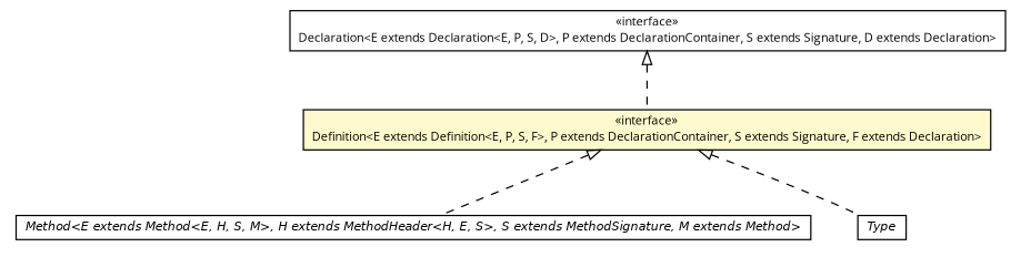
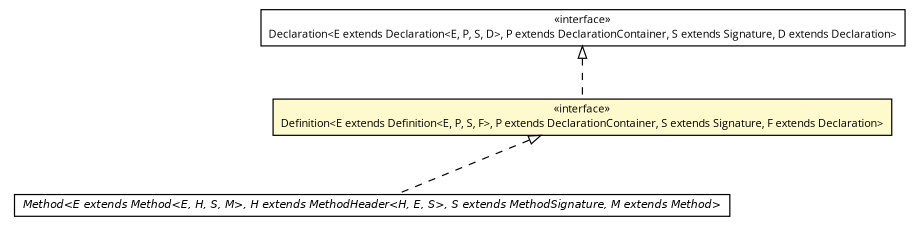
  digraph {
    nodesep=0.25
    ranksep=0.5
    fontname="Open Sans"
    node [fontcolor=black fontname="Open Sans" fontsize=9.0 shape=plaintext]
    edge [arrowtail=empty dir=back fontname="Open Sans" fontsize=10 headport=p labelfontname=Helvetica labelfontsize=10 style=dashed tailport=p]
    n1 [label=<<table title="chameleon.core.declaration.Definition" border="0" cellborder="1" cellspacing="0" cellpadding="2" port="p" bgcolor="lemonChiffon" href="./Definition.html"> 		<tr><td><table border="0" cellspacing="0" cellpadding="1"> <tr><td align="center" balign="center"> &#171;interface&#187; </td></tr> <tr><td align="center" balign="center"> Definition&lt;E extends Definition&lt;E, P, S, F&gt;, P extends DeclarationContainer, S extends Signature, F extends Declaration&gt; </td></tr> 		</table></td></tr> 		</table>>]
    n2 [label=<<table title="chameleon.core.method.Method" border="0" cellborder="1" cellspacing="0" cellpadding="2" port="p" href="../method/Method.html"> 		<tr><td><table border="0" cellspacing="0" cellpadding="1"> <tr><td align="center" balign="center"><font face="Helvetica-Oblique"> Method&lt;E extends Method&lt;E, H, S, M&gt;, H extends MethodHeader&lt;H, E, S&gt;, S extends MethodSignature, M extends Method&gt; </font></td></tr> 		</table></td></tr> 		</table>>]
-   n3 [label=<<table title="chameleon.core.type.Type" border="0" cellborder="1" cellspacing="0" cellpadding="2" port="p" href="../type/Type.html"> 		<tr><td><table border="0" cellspacing="0" cellpadding="1"> <tr><td align="center" balign="center"><font face="Helvetica-Oblique"> Type </font></td></tr> 		</table></td></tr> 		</table>>]
    n4 [label=<<table title="chameleon.core.declaration.Declaration" border="0" cellborder="1" cellspacing="0" cellpadding="2" port="p" href="./Declaration.html"> 		<tr><td><table border="0" cellspacing="0" cellpadding="1"> <tr><td align="center" balign="center"> &#171;interface&#187; </td></tr> <tr><td align="center" balign="center"> Declaration&lt;E extends Declaration&lt;E, P, S, D&gt;, P extends DeclarationContainer, S extends Signature, D extends Declaration&gt; </td></tr> 		</table></td></tr> 		</table>>]
    n1 -> n2
-   n1 -> n3
    n4 -> n1
  }
